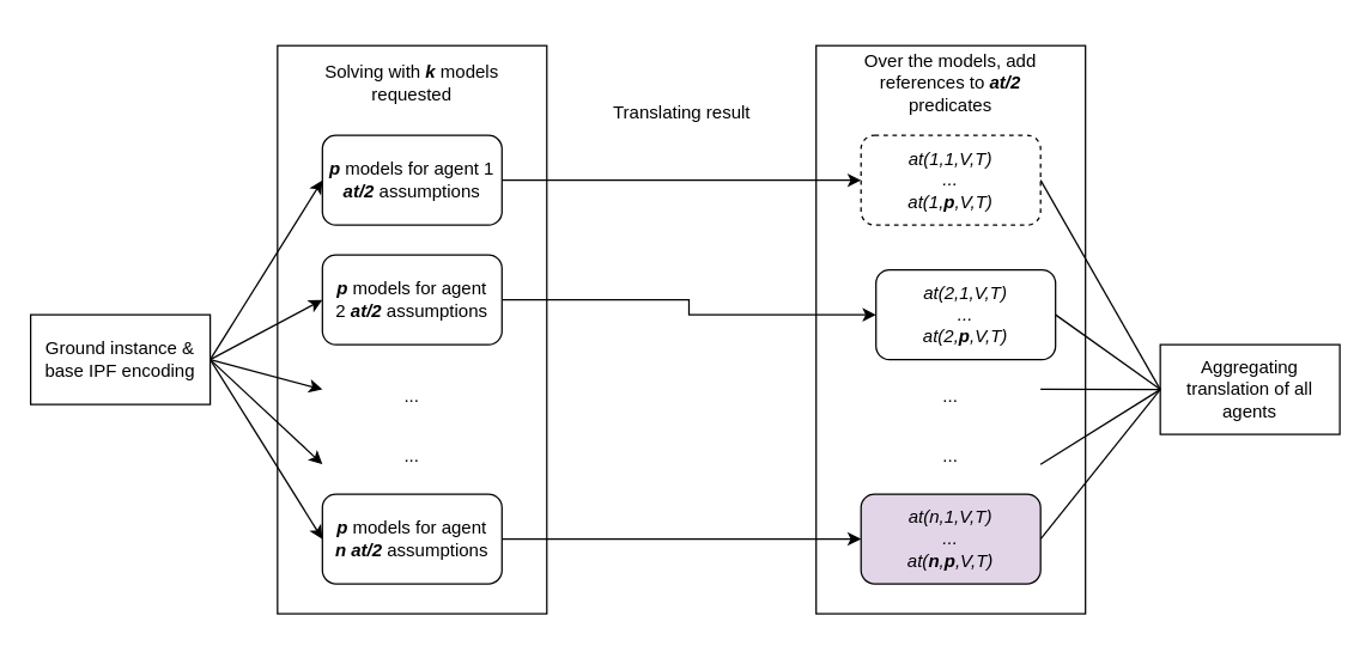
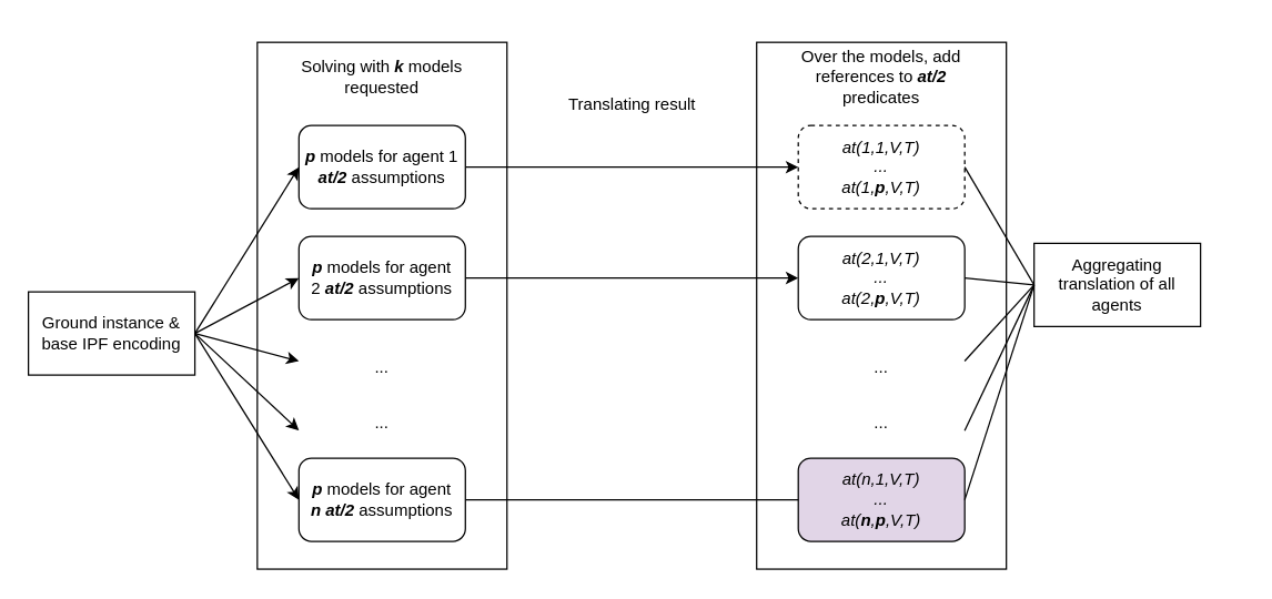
  <mxCell id="0" />
  <mxCell id="1" parent="0" />
  <mxCell id="2" value="Ground instance &amp;amp; base IPF encoding" style="rounded=0;whiteSpace=wrap;html=1;" parent="1" vertex="1"><mxGeometry x="20" y="210" width="120" height="60" as="geometry" /></mxCell>
  <mxCell id="3" value="" style="endArrow=classic;html=1;rounded=0;exitX=1;exitY=0.5;exitDx=0;exitDy=0;entryX=0;entryY=0.5;entryDx=0;entryDy=0;" parent="1" source="2" target="20" edge="1"><mxGeometry width="50" height="50" relative="1" as="geometry"><mxPoint x="115" y="180" as="sourcePoint" /><mxPoint x="165" y="130" as="targetPoint" /></mxGeometry></mxCell>
  <mxCell id="4" value="" style="endArrow=classic;html=1;rounded=0;exitX=1;exitY=0.5;exitDx=0;exitDy=0;entryX=0;entryY=0.5;entryDx=0;entryDy=0;" parent="1" source="2" target="22" edge="1"><mxGeometry width="50" height="50" relative="1" as="geometry"><mxPoint x="145" y="270" as="sourcePoint" /><mxPoint x="225" y="130" as="targetPoint" /></mxGeometry></mxCell>
  <mxCell id="5" value="" style="endArrow=classic;html=1;rounded=0;exitX=1;exitY=0.5;exitDx=0;exitDy=0;" parent="1" source="2" edge="1"><mxGeometry width="50" height="50" relative="1" as="geometry"><mxPoint x="145" y="295" as="sourcePoint" /><mxPoint x="215" y="260" as="targetPoint" /></mxGeometry></mxCell>
  <mxCell id="6" value="" style="group" parent="1" vertex="1" connectable="0"><mxGeometry x="185" y="20" width="180" height="380" as="geometry" /></mxCell>
  <mxCell id="7" value="" style="rounded=0;whiteSpace=wrap;html=1;fillColor=none;" parent="6" vertex="1"><mxGeometry y="10" width="180" height="380" as="geometry" /></mxCell>
  <mxCell id="8" value="Solving with &lt;i&gt;&lt;b&gt;k&lt;/b&gt;&lt;/i&gt; models requested" style="text;html=1;strokeColor=none;fillColor=none;align=center;verticalAlign=middle;whiteSpace=wrap;rounded=0;" parent="6" vertex="1"><mxGeometry x="30" y="20" width="120" height="30" as="geometry" /></mxCell>
  <mxCell id="9" value="" style="endArrow=classic;html=1;rounded=0;exitX=1;exitY=0.5;exitDx=0;exitDy=0;" parent="1" source="2" edge="1"><mxGeometry width="50" height="50" relative="1" as="geometry"><mxPoint x="145" y="270" as="sourcePoint" /><mxPoint x="215" y="310" as="targetPoint" /></mxGeometry></mxCell>
  <mxCell id="10" value="" style="endArrow=classic;html=1;rounded=0;exitX=1;exitY=0.5;exitDx=0;exitDy=0;entryX=0;entryY=0.5;entryDx=0;entryDy=0;" parent="1" source="2" target="24" edge="1"><mxGeometry width="50" height="50" relative="1" as="geometry"><mxPoint x="145" y="270" as="sourcePoint" /><mxPoint x="225" y="320" as="targetPoint" /></mxGeometry></mxCell>
  <mxCell id="11" value="" style="group" parent="1" vertex="1" connectable="0"><mxGeometry x="545" y="30" width="180" height="380" as="geometry" /></mxCell>
  <mxCell id="12" value="" style="rounded=0;whiteSpace=wrap;html=1;fillColor=none;" parent="11" vertex="1"><mxGeometry width="180" height="380" as="geometry" /></mxCell>
  <mxCell id="13" value="Over the models, add references to &lt;i&gt;&lt;b&gt;at/2&lt;/b&gt;&lt;/i&gt; predicates" style="text;html=1;strokeColor=none;fillColor=none;align=center;verticalAlign=middle;whiteSpace=wrap;rounded=0;" parent="11" vertex="1"><mxGeometry x="30" y="10" width="120" height="30" as="geometry" /></mxCell>
  <mxCell id="14" value="&lt;i&gt;at(1,1,V,T)&lt;br&gt;...&lt;br&gt;at(1,&lt;b&gt;p&lt;/b&gt;,V,T)&lt;br&gt;&lt;/i&gt;" style="rounded=1;whiteSpace=wrap;html=1;dashed=1;" parent="11" vertex="1"><mxGeometry x="30" y="60" width="120" height="60" as="geometry" /></mxCell>
- <mxCell id="15" value="&lt;i&gt;at(2,1,V,T)&lt;br&gt;...&lt;br&gt;at(2,&lt;b&gt;p&lt;/b&gt;,V,T)&lt;br&gt;&lt;/i&gt;" style="rounded=1;whiteSpace=wrap;html=1;" parent="11" vertex="1"><mxGeometry x="40" y="150" width="120" height="60" as="geometry" /></mxCell>
+ <mxCell id="15" value="&lt;i&gt;at(2,1,V,T)&lt;br&gt;...&lt;br&gt;at(2,&lt;b&gt;p&lt;/b&gt;,V,T)&lt;br&gt;&lt;/i&gt;" style="rounded=1;whiteSpace=wrap;html=1;" parent="11" vertex="1"><mxGeometry x="30" y="140" width="120" height="60" as="geometry" /></mxCell>
  <mxCell id="16" value="&lt;i&gt;at(n,1,V,T)&lt;br&gt;...&lt;br&gt;at(&lt;b&gt;n&lt;/b&gt;&lt;/i&gt;&lt;i&gt;,&lt;b&gt;p&lt;/b&gt;,V,T)&lt;br&gt;&lt;/i&gt;" style="rounded=1;whiteSpace=wrap;html=1;fillColor=#e1d5e7;" parent="11" vertex="1"><mxGeometry x="30" y="300" width="120" height="60" as="geometry" /></mxCell>
  <mxCell id="17" value="..." style="text;html=1;strokeColor=none;fillColor=none;align=center;verticalAlign=middle;whiteSpace=wrap;rounded=0;" parent="11" vertex="1"><mxGeometry x="60" y="220" width="60" height="30" as="geometry" /></mxCell>
  <mxCell id="18" value="..." style="text;html=1;strokeColor=none;fillColor=none;align=center;verticalAlign=middle;whiteSpace=wrap;rounded=0;" parent="11" vertex="1"><mxGeometry x="60" y="260" width="60" height="30" as="geometry" /></mxCell>
  <mxCell id="19" style="edgeStyle=orthogonalEdgeStyle;rounded=0;orthogonalLoop=1;jettySize=auto;html=1;" parent="1" source="20" target="14" edge="1"><mxGeometry relative="1" as="geometry" /></mxCell>
  <mxCell id="20" value="&lt;b&gt;&lt;i&gt;p&lt;/i&gt;&lt;/b&gt; models for agent 1 &lt;i&gt;&lt;b&gt;at/2&lt;/b&gt;&lt;/i&gt; assumptions" style="rounded=1;whiteSpace=wrap;html=1;" parent="1" vertex="1"><mxGeometry x="215" y="90" width="120" height="60" as="geometry" /></mxCell>
  <mxCell id="21" style="edgeStyle=orthogonalEdgeStyle;rounded=0;orthogonalLoop=1;jettySize=auto;html=1;entryX=0;entryY=0.5;entryDx=0;entryDy=0;" parent="1" source="22" target="15" edge="1"><mxGeometry relative="1" as="geometry" /></mxCell>
  <mxCell id="22" value="&lt;b style=&quot;border-color: var(--border-color);&quot;&gt;&lt;i style=&quot;border-color: var(--border-color);&quot;&gt;p&lt;/i&gt;&lt;/b&gt;&amp;nbsp;models for agent 2&amp;nbsp;&lt;i style=&quot;border-color: var(--border-color);&quot;&gt;&lt;b style=&quot;border-color: var(--border-color);&quot;&gt;at/2&lt;/b&gt;&lt;/i&gt;&amp;nbsp;assumptions" style="rounded=1;whiteSpace=wrap;html=1;" parent="1" vertex="1"><mxGeometry x="215" y="170" width="120" height="60" as="geometry" /></mxCell>
- <mxCell id="23" style="edgeStyle=orthogonalEdgeStyle;rounded=0;orthogonalLoop=1;jettySize=auto;html=1;entryX=0;entryY=0.5;entryDx=0;entryDy=0;" parent="1" source="24" target="16" edge="1"><mxGeometry relative="1" as="geometry" /></mxCell>
+ <mxCell id="23" style="edgeStyle=orthogonalEdgeStyle;rounded=0;orthogonalLoop=1;jettySize=auto;html=1;entryX=0;entryY=0.5;entryDx=0;entryDy=0;endArrow=none;" parent="1" source="24" target="16" edge="1"><mxGeometry relative="1" as="geometry" /></mxCell>
  <mxCell id="24" value="&lt;b style=&quot;border-color: var(--border-color);&quot;&gt;&lt;i style=&quot;border-color: var(--border-color);&quot;&gt;p&lt;/i&gt;&lt;/b&gt;&amp;nbsp;models for agent &lt;b&gt;&lt;i&gt;n&lt;/i&gt;&lt;/b&gt;&amp;nbsp;&lt;i style=&quot;border-color: var(--border-color);&quot;&gt;&lt;b style=&quot;border-color: var(--border-color);&quot;&gt;at/2&lt;/b&gt;&lt;/i&gt;&amp;nbsp;assumptions" style="rounded=1;whiteSpace=wrap;html=1;" parent="1" vertex="1"><mxGeometry x="215" y="330" width="120" height="60" as="geometry" /></mxCell>
  <mxCell id="25" value="..." style="text;html=1;strokeColor=none;fillColor=none;align=center;verticalAlign=middle;whiteSpace=wrap;rounded=0;" parent="1" vertex="1"><mxGeometry x="245" y="250" width="60" height="30" as="geometry" /></mxCell>
  <mxCell id="26" value="..." style="text;html=1;strokeColor=none;fillColor=none;align=center;verticalAlign=middle;whiteSpace=wrap;rounded=0;" parent="1" vertex="1"><mxGeometry x="245" y="290" width="60" height="30" as="geometry" /></mxCell>
- <mxCell id="27" value="Aggregating translation of all agents" style="rounded=0;whiteSpace=wrap;html=1;" parent="1" vertex="1"><mxGeometry x="775" y="230" width="120" height="60" as="geometry" /></mxCell>
+ <mxCell id="27" value="Aggregating translation of all agents" style="rounded=0;whiteSpace=wrap;html=1;" parent="1" vertex="1"><mxGeometry x="745" y="175" width="120" height="60" as="geometry" /></mxCell>
  <mxCell id="28" value="" style="endArrow=none;html=1;rounded=0;exitX=1;exitY=0.5;exitDx=0;exitDy=0;entryX=0;entryY=0.5;entryDx=0;entryDy=0;endFill=0;" parent="1" source="14" target="27" edge="1"><mxGeometry width="50" height="50" relative="1" as="geometry"><mxPoint x="785" y="120" as="sourcePoint" /><mxPoint x="745" y="70" as="targetPoint" /></mxGeometry></mxCell>
  <mxCell id="29" value="" style="endArrow=none;html=1;rounded=0;exitX=1;exitY=0.5;exitDx=0;exitDy=0;entryX=0;entryY=0.5;entryDx=0;entryDy=0;endFill=0;" parent="1" source="15" target="27" edge="1"><mxGeometry width="50" height="50" relative="1" as="geometry"><mxPoint x="705" y="130" as="sourcePoint" /><mxPoint x="775" y="190" as="targetPoint" /></mxGeometry></mxCell>
  <mxCell id="30" value="" style="endArrow=none;html=1;rounded=0;exitX=0.833;exitY=0.605;exitDx=0;exitDy=0;exitPerimeter=0;entryX=0;entryY=0.5;entryDx=0;entryDy=0;endFill=0;" parent="1" source="12" target="27" edge="1"><mxGeometry width="50" height="50" relative="1" as="geometry"><mxPoint x="705" y="210" as="sourcePoint" /><mxPoint x="775" y="350" as="targetPoint" /></mxGeometry></mxCell>
  <mxCell id="31" value="" style="endArrow=none;html=1;rounded=0;exitX=0.833;exitY=0.737;exitDx=0;exitDy=0;exitPerimeter=0;entryX=0;entryY=0.5;entryDx=0;entryDy=0;endFill=0;" parent="1" source="12" target="27" edge="1"><mxGeometry width="50" height="50" relative="1" as="geometry"><mxPoint x="705" y="270" as="sourcePoint" /><mxPoint x="785" y="270" as="targetPoint" /></mxGeometry></mxCell>
  <mxCell id="32" value="" style="endArrow=none;html=1;rounded=0;exitX=1;exitY=0.5;exitDx=0;exitDy=0;entryX=0;entryY=0.5;entryDx=0;entryDy=0;endFill=0;" parent="1" source="16" target="27" edge="1"><mxGeometry width="50" height="50" relative="1" as="geometry"><mxPoint x="705" y="320" as="sourcePoint" /><mxPoint x="785" y="270" as="targetPoint" /></mxGeometry></mxCell>
  <mxCell id="33" value="Translating result" style="text;html=1;align=center;verticalAlign=middle;resizable=0;points=[];autosize=1;strokeColor=none;fillColor=none;" vertex="1" parent="1"><mxGeometry x="395" y="60" width="120" height="30" as="geometry" /></mxCell>
